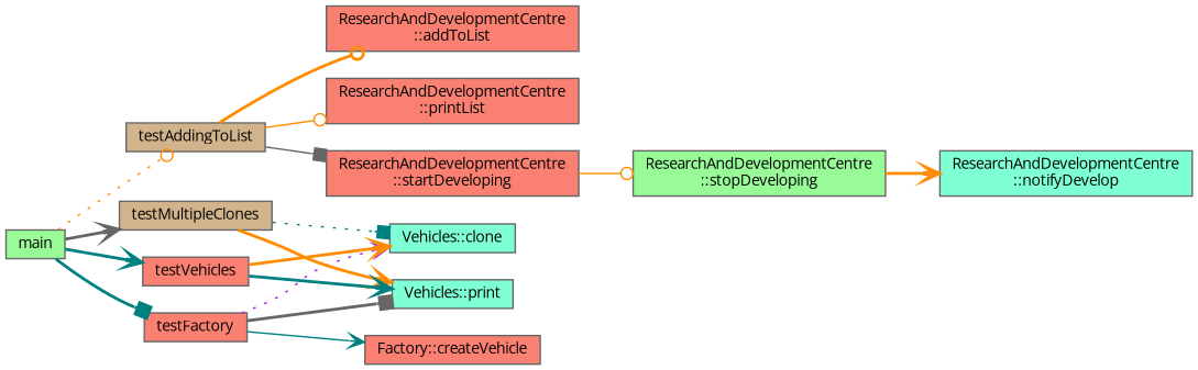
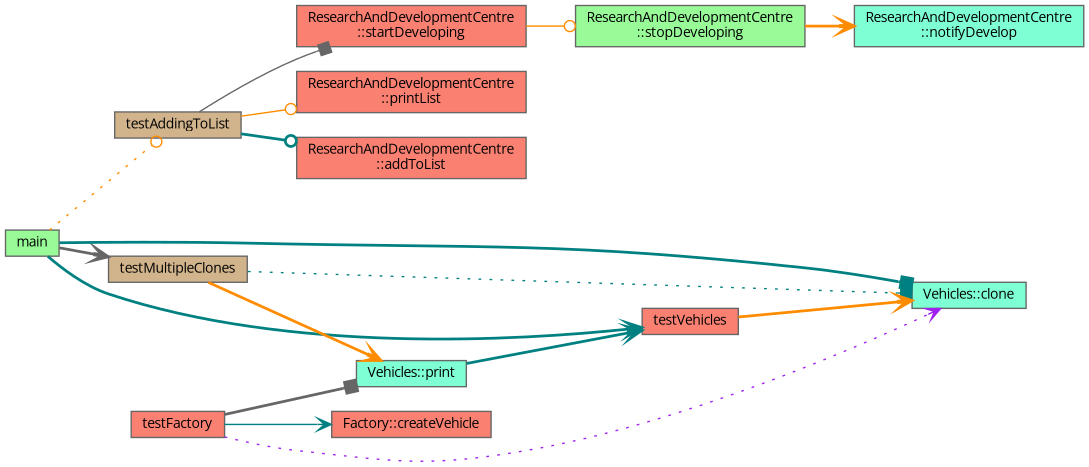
  digraph {
    fontname="Open Sans"
    rankdir=LR
    node [color=grey40 fillcolor=salmon fontname="Open Sans" fontsize=10 shape=box style=filled]
    edge [arrowhead=vee color=darkorange fontname="Open Sans" fontsize=10 labelfontname=Helvetica labelfontsize=10 style=bold]
    n1 [color=gray40 fillcolor=palegreen fontcolor=black height=0.2 label=main width=0.4]
    n2 [fillcolor=tan height=0.2 label=testAddingToList width=0.4]
    n3 [height=0.2 label=testFactory width=0.4]
    n4 [fillcolor=tan height=0.2 label=testMultipleClones width=0.4]
    n5 [height=0.2 label=testVehicles width=0.4]
    n6 [height=0.2 label="ResearchAndDevelopmentCentre\l::addToList" width=0.4]
    n7 [height=0.2 label="ResearchAndDevelopmentCentre\l::printList" width=0.4]
    n8 [height=0.2 label="ResearchAndDevelopmentCentre\l::startDeveloping" width=0.4]
    n9 [fillcolor=aquamarine height=0.2 label="Vehicles::clone" width=0.4]
    n10 [height=0.2 label="Factory::createVehicle" width=0.4]
    n11 [fillcolor=aquamarine height=0.2 label="Vehicles::print" width=0.4]
    n12 [fillcolor=palegreen height=0.2 label="ResearchAndDevelopmentCentre\l::stopDeveloping" width=0.4]
    n13 [fillcolor=aquamarine height=0.2 label="ResearchAndDevelopmentCentre\l::notifyDevelop" width=0.4]
    n1 -> n2 [arrowhead=odot style=dotted]
-   n1 -> n3 [arrowhead=box color=teal]
+   n1 -> n9 [arrowhead=box color=teal]
    n1 -> n4 [color=gray40]
    n1 -> n5 [color=teal]
-   n2 -> n6 [arrowhead=odot]
+   n2 -> n6 [arrowhead=odot color=teal]
    n2 -> n7 [arrowhead=odot style=solid]
    n2 -> n8 [arrowhead=box color=gray40 style=solid]
    n3 -> n9 [color=purple style=dotted]
    n3 -> n10 [color=teal style=solid]
    n3 -> n11 [arrowhead=box color=gray40]
    n4 -> n9 [arrowhead=box color=teal style=dotted]
    n4 -> n11
    n5 -> n9
-   n5 -> n11 [color=teal]
+   n11 -> n5 [color=teal]
    n8 -> n12 [arrowhead=odot style=solid]
    n12 -> n13
  }
